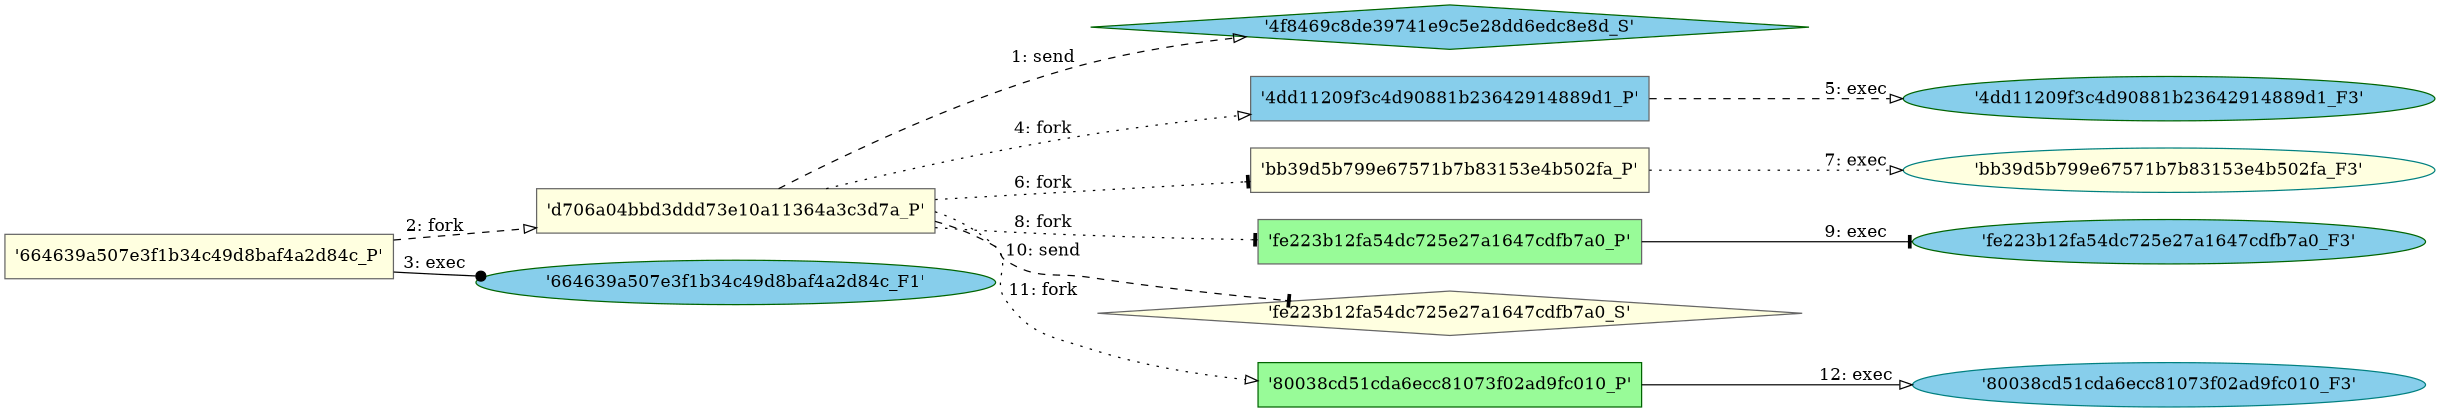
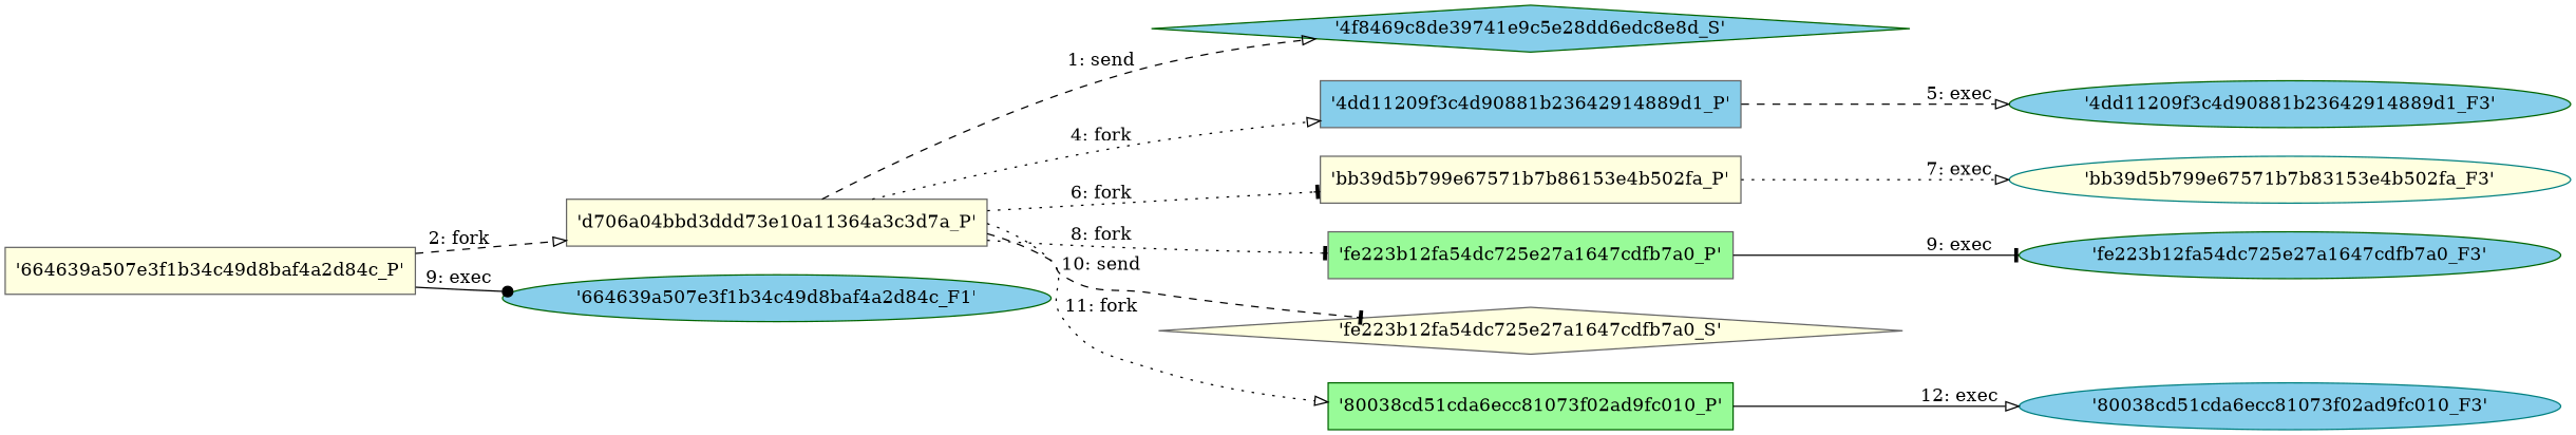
  digraph {
    engine=neato
    fixedsize=false
    fontsize=10
    nodesep=0.3
    rankdir=LR
    ranksep=0
    splines=true
    node [color=gray40 fillcolor=skyblue node_type=Process shape=box style=filled]
    edge [arrowhead=onormal style=dotted]
    "'4f8469c8de39741e9c5e28dd6edc8e8d_S'" [color=darkgreen node_type=Socket shape=diamond]
    "'d706a04bbd3ddd73e10a11364a3c3d7a_P'" [fillcolor=lightyellow]
    "'4dd11209f3c4d90881b23642914889d1_P'"
-   "'bb39d5b799e67571b7b83153e4b502fa_P'" [fillcolor=lightyellow]
+   "'bb39d5b799e67571b7b83153e4b502fa_P'" [fillcolor=lightyellow label="'bb39d5b799e67571b7b86153e4b502fa_P'"]
    "'fe223b12fa54dc725e27a1647cdfb7a0_P'" [fillcolor=palegreen]
    "'fe223b12fa54dc725e27a1647cdfb7a0_S'" [fillcolor=lightyellow node_type=Socket shape=diamond]
    "'80038cd51cda6ecc81073f02ad9fc010_P'" [color=darkgreen fillcolor=palegreen]
    "'664639a507e3f1b34c49d8baf4a2d84c_P'" [fillcolor=lightyellow]
    "'664639a507e3f1b34c49d8baf4a2d84c_F1'" [color=darkgreen node_type=File shape=ellipse]
    "'4dd11209f3c4d90881b23642914889d1_F3'" [color=darkgreen node_type=File shape=ellipse]
    "'bb39d5b799e67571b7b83153e4b502fa_F3'" [color=teal fillcolor=lightyellow node_type=File shape=ellipse]
    "'fe223b12fa54dc725e27a1647cdfb7a0_F3'" [color=darkgreen node_type=File shape=ellipse]
    "'80038cd51cda6ecc81073f02ad9fc010_F3'" [color=teal node_type=File shape=ellipse]
    "'d706a04bbd3ddd73e10a11364a3c3d7a_P'" -> "'4f8469c8de39741e9c5e28dd6edc8e8d_S'" [label="1: send" style=dashed]
    "'d706a04bbd3ddd73e10a11364a3c3d7a_P'" -> "'4dd11209f3c4d90881b23642914889d1_P'" [label="4: fork"]
    "'d706a04bbd3ddd73e10a11364a3c3d7a_P'" -> "'bb39d5b799e67571b7b83153e4b502fa_P'" [arrowhead=tee label="6: fork"]
    "'d706a04bbd3ddd73e10a11364a3c3d7a_P'" -> "'fe223b12fa54dc725e27a1647cdfb7a0_P'" [arrowhead=tee label="8: fork"]
    "'d706a04bbd3ddd73e10a11364a3c3d7a_P'" -> "'fe223b12fa54dc725e27a1647cdfb7a0_S'" [arrowhead=tee label="10: send" style=dashed]
    "'d706a04bbd3ddd73e10a11364a3c3d7a_P'" -> "'80038cd51cda6ecc81073f02ad9fc010_P'" [label="11: fork"]
    "'4dd11209f3c4d90881b23642914889d1_P'" -> "'4dd11209f3c4d90881b23642914889d1_F3'" [label="5: exec" style=dashed]
    "'bb39d5b799e67571b7b83153e4b502fa_P'" -> "'bb39d5b799e67571b7b83153e4b502fa_F3'" [label="7: exec"]
    "'fe223b12fa54dc725e27a1647cdfb7a0_P'" -> "'fe223b12fa54dc725e27a1647cdfb7a0_F3'" [arrowhead=tee label="9: exec" style=solid]
    "'80038cd51cda6ecc81073f02ad9fc010_P'" -> "'80038cd51cda6ecc81073f02ad9fc010_F3'" [label="12: exec" style=solid]
    "'664639a507e3f1b34c49d8baf4a2d84c_P'" -> "'d706a04bbd3ddd73e10a11364a3c3d7a_P'" [label="2: fork" style=dashed]
-   "'664639a507e3f1b34c49d8baf4a2d84c_P'" -> "'664639a507e3f1b34c49d8baf4a2d84c_F1'" [arrowhead=dot label="3: exec" style=solid]
+   "'664639a507e3f1b34c49d8baf4a2d84c_P'" -> "'664639a507e3f1b34c49d8baf4a2d84c_F1'" [arrowhead=dot label="9: exec" style=solid]
  }
